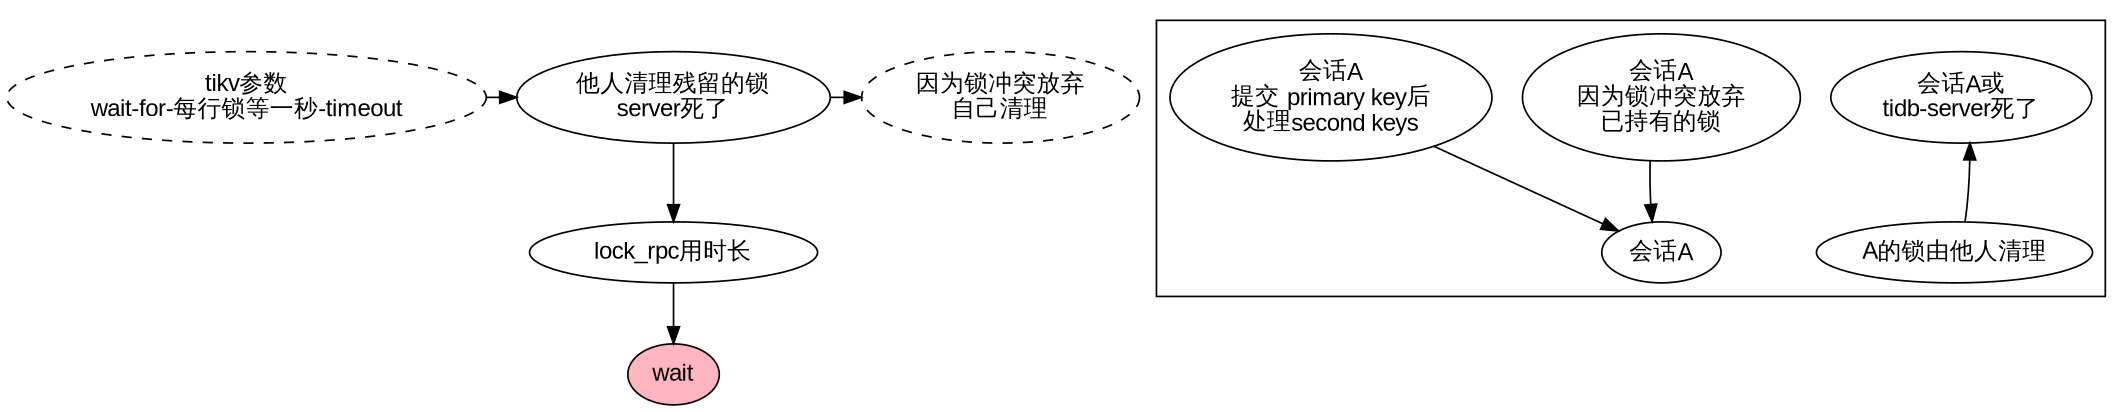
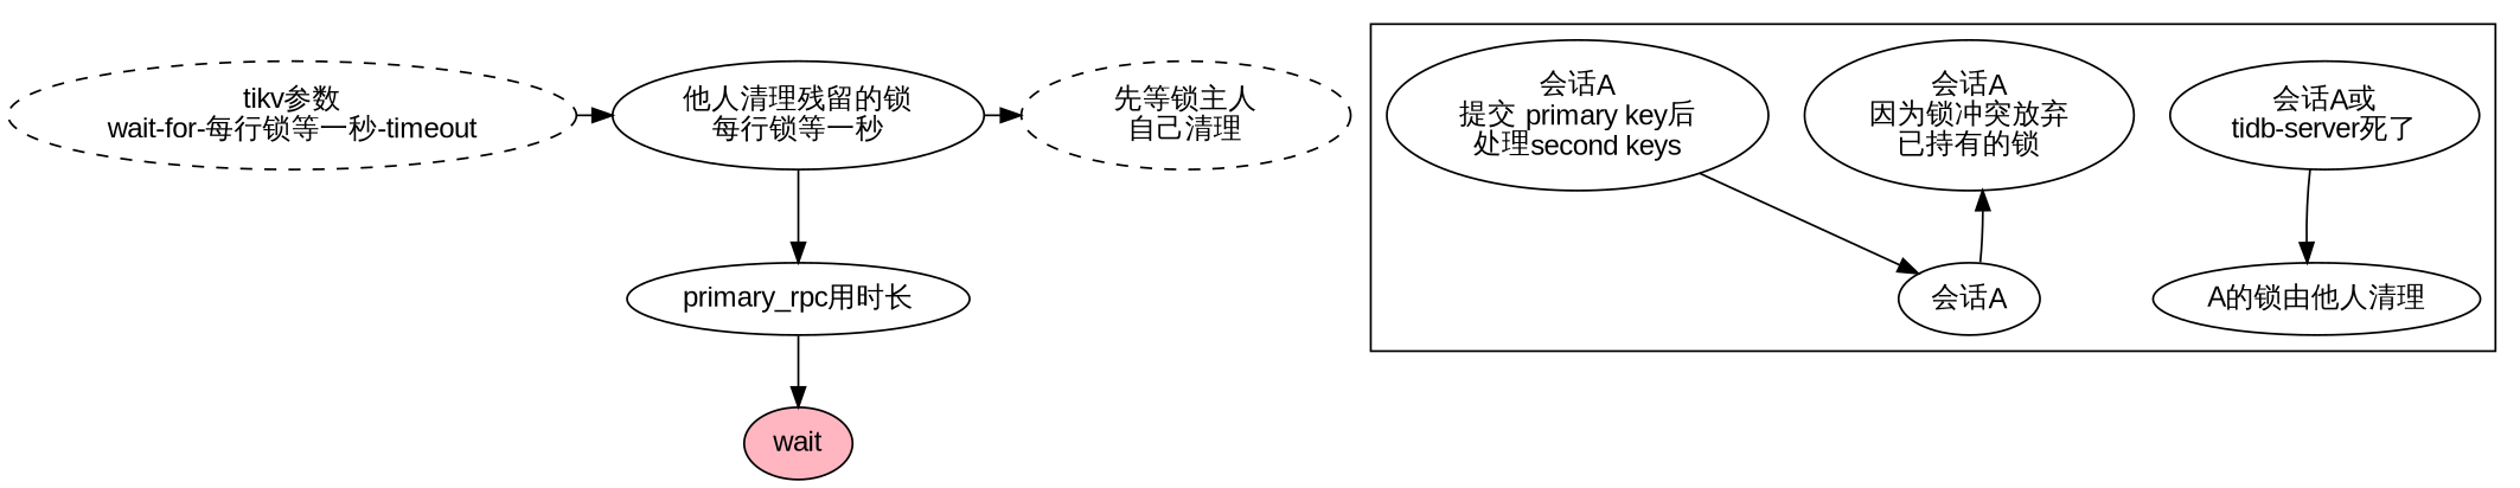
  digraph {
    fontname="Liberation Sans"
    node [fontname="Liberation Sans"]
    edge [fontname="Liberation Sans"]
-   n1 [label="他人清理残留的锁\nserver死了"]
-   n2 [label="因为锁冲突放弃\n自己清理" style=dashed]
+   n1 [label="他人清理残留的锁\n每行锁等一秒"]
+   n2 [label="先等锁主人\n自己清理" style=dashed]
    n3 [label="tikv参数\nwait-for-每行锁等一秒-timeout" style=dashed]
    "会话A或\ntidb-server死了"
    "A的锁由他人清理"
    "会话A\n因为锁冲突放弃\n已持有的锁"
    n7 [label="会话A"]
    "会话A\n提交 primary key后\n处理second keys"
-   "lock_rpc用时长"
+   "lock_rpc用时长" [label="primary_rpc用时长"]
    n10 [fillcolor=lightpink label=wait style=filled]
    subgraph sub_1 {
      rank=same
      n1
      n2
      n3
    }
    subgraph cluster_2 {
      "会话A或\ntidb-server死了"
      "A的锁由他人清理"
      "会话A\n因为锁冲突放弃\n已持有的锁"
      n7
      "会话A\n提交 primary key后\n处理second keys"
    }
    n1 -> n2
    n1 -> "lock_rpc用时长"
    n3 -> n1
-   "A的锁由他人清理" -> "会话A或\ntidb-server死了"
-   "会话A\n因为锁冲突放弃\n已持有的锁" -> n7
+   "会话A或\ntidb-server死了" -> "A的锁由他人清理"
+   n7 -> "会话A\n因为锁冲突放弃\n已持有的锁"
    "会话A\n提交 primary key后\n处理second keys" -> n7
    "lock_rpc用时长" -> n10
  }
